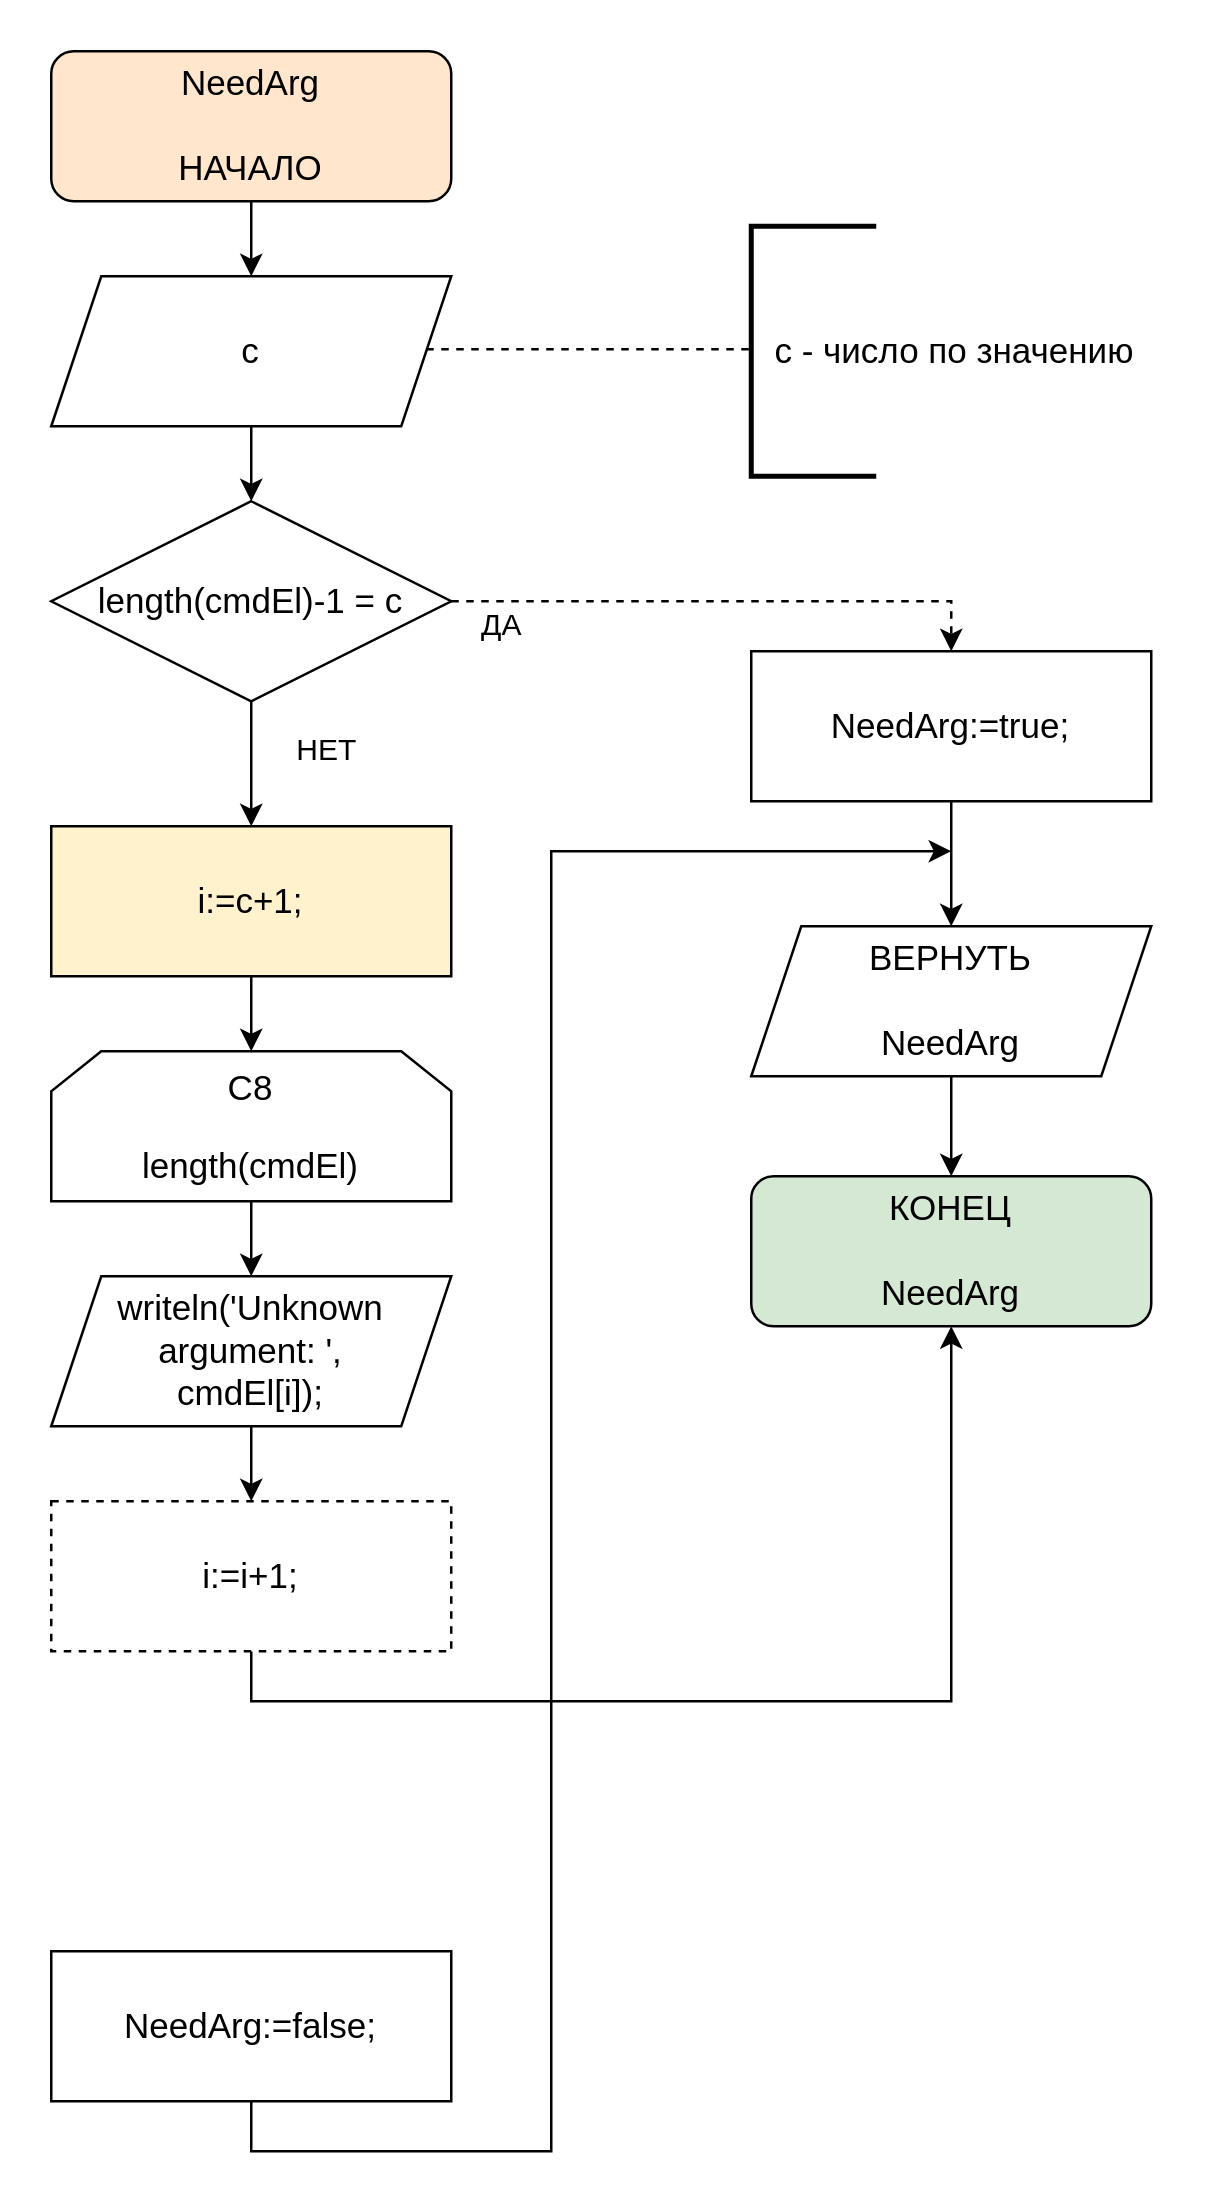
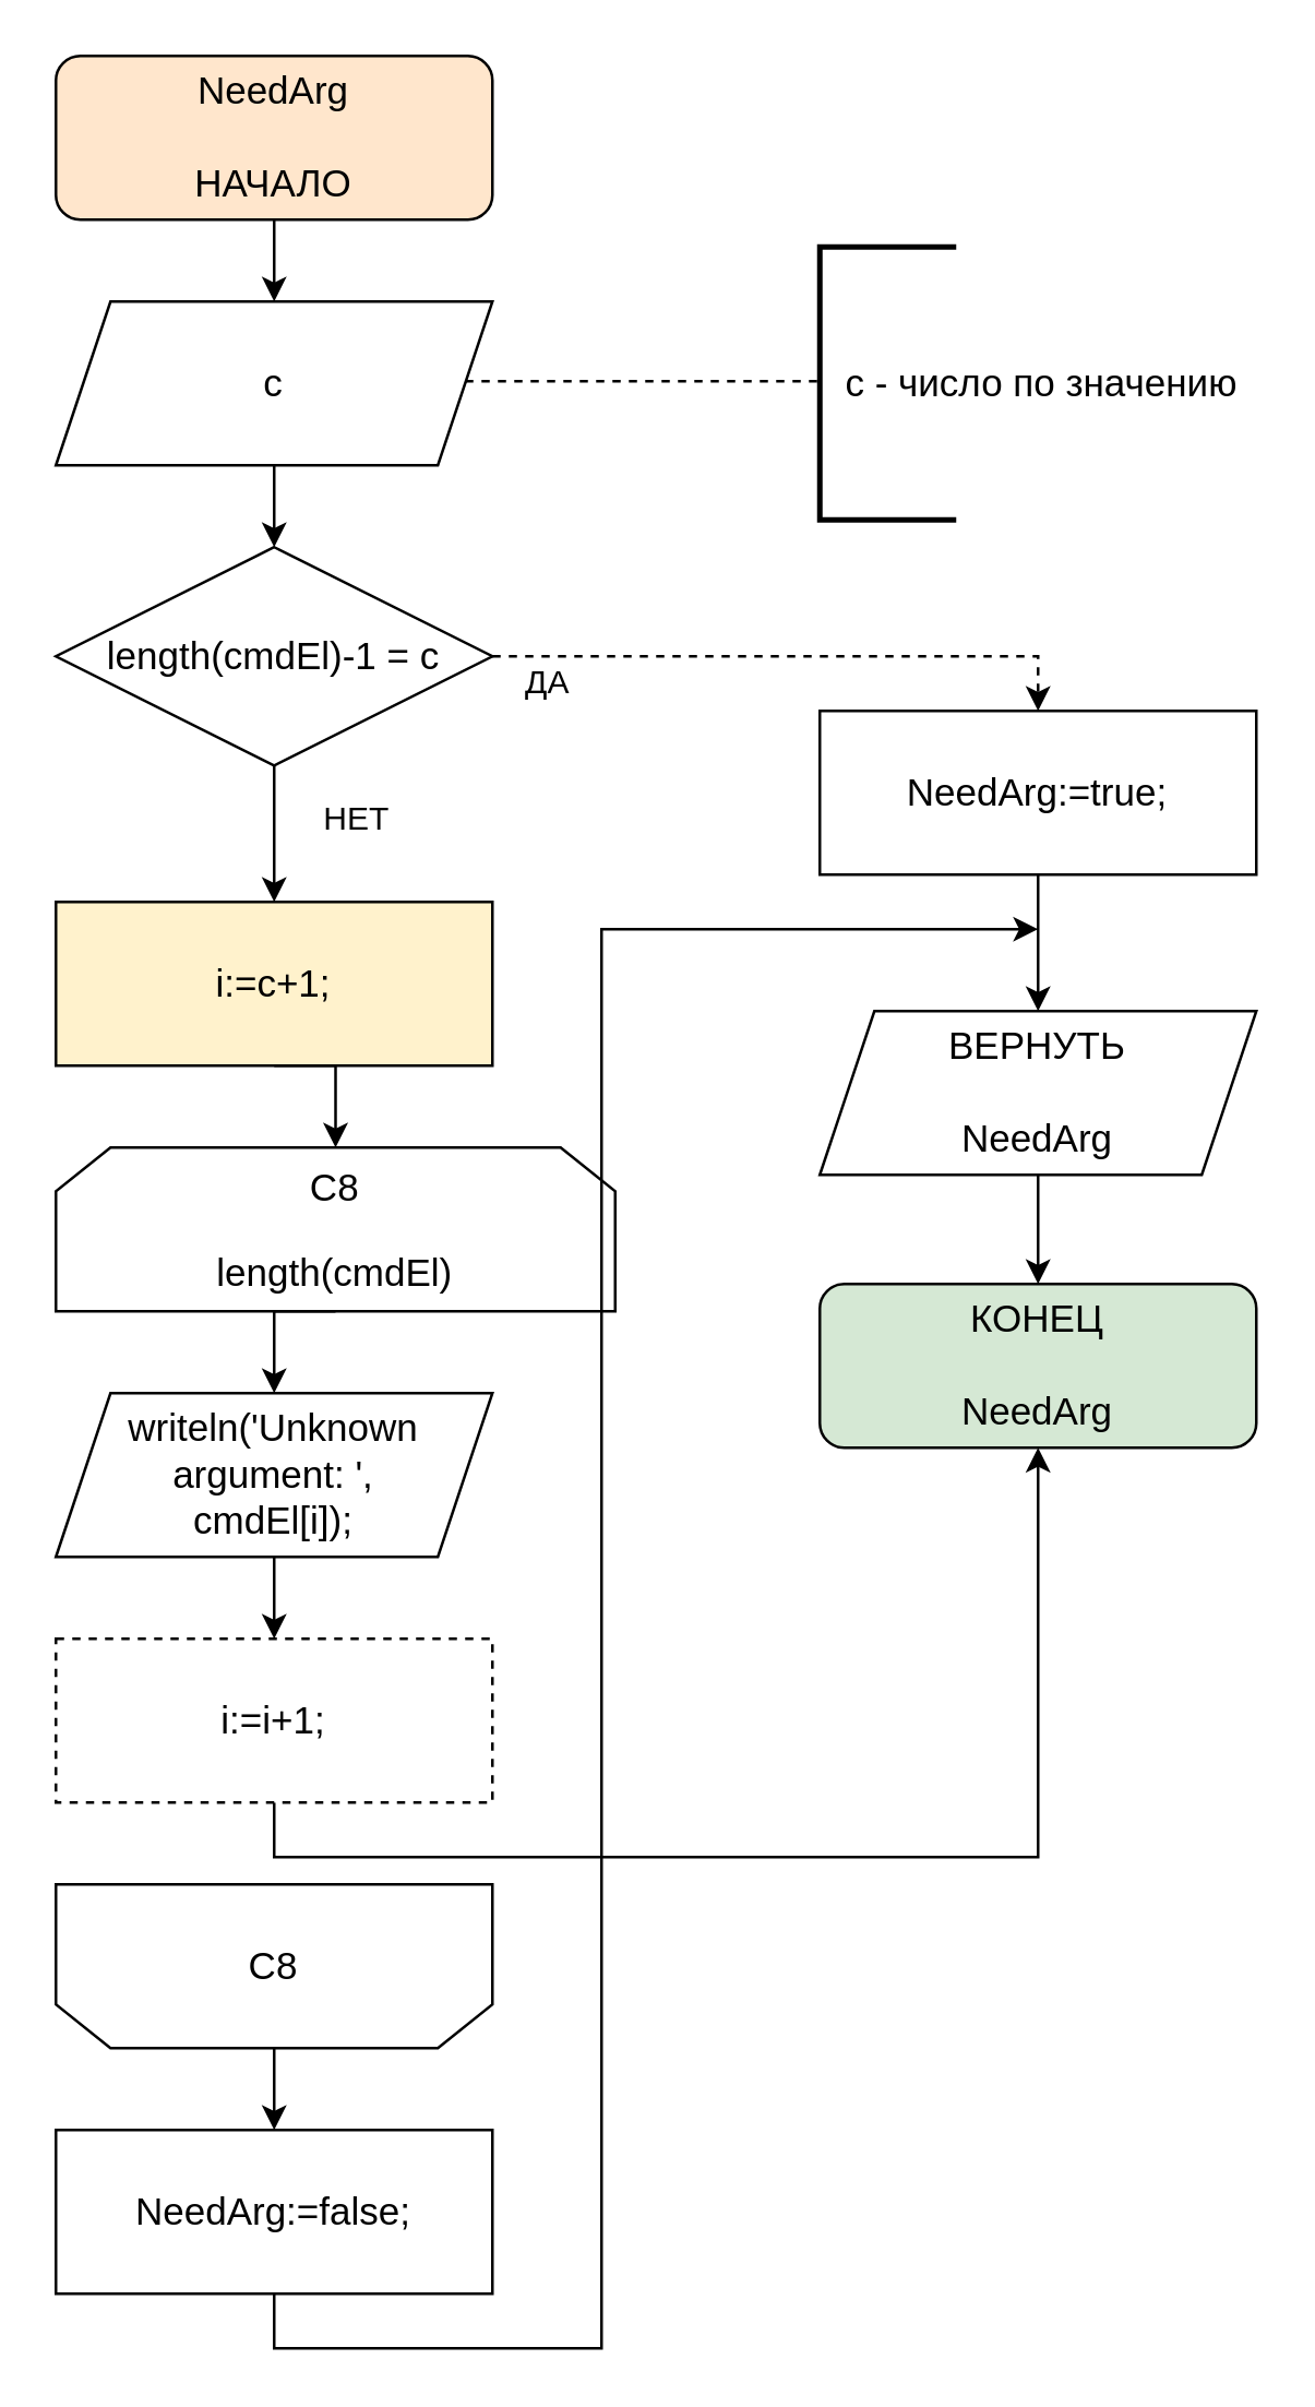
  <mxCell id="0" />
  <mxCell id="1" parent="0" />
  <mxCell id="2" style="edgeStyle=orthogonalEdgeStyle;rounded=0;orthogonalLoop=1;jettySize=auto;html=1;exitX=0.5;exitY=1;exitDx=0;exitDy=0;entryX=0.5;entryY=0;entryDx=0;entryDy=0;" edge="1" parent="1" source="3" target="5"><mxGeometry relative="1" as="geometry" /></mxCell>
  <mxCell id="3" value="&lt;font style=&quot;font-size: 14px&quot;&gt;NeedArg&lt;br&gt;&lt;br&gt;НАЧАЛО&lt;/font&gt;" style="rounded=1;whiteSpace=wrap;html=1;fillColor=#ffe6cc;" vertex="1" parent="1"><mxGeometry x="20" y="20" width="160" height="60" as="geometry" /></mxCell>
  <mxCell id="4" style="edgeStyle=orthogonalEdgeStyle;rounded=0;orthogonalLoop=1;jettySize=auto;html=1;exitX=0.5;exitY=1;exitDx=0;exitDy=0;entryX=0.5;entryY=0;entryDx=0;entryDy=0;" edge="1" parent="1" source="5" target="10"><mxGeometry relative="1" as="geometry" /></mxCell>
  <mxCell id="5" value="&lt;span style=&quot;font-size: 14px&quot;&gt;c&lt;/span&gt;" style="shape=parallelogram;perimeter=parallelogramPerimeter;whiteSpace=wrap;html=1;fixedSize=1;" vertex="1" parent="1"><mxGeometry x="20" y="110" width="160" height="60" as="geometry" /></mxCell>
  <mxCell id="6" value="&lt;span style=&quot;font-size: 14px&quot;&gt;&amp;nbsp; c - число по значению&amp;nbsp;&lt;/span&gt;" style="strokeWidth=2;html=1;shape=mxgraph.flowchart.annotation_1;align=left;pointerEvents=1;" vertex="1" parent="1"><mxGeometry x="300" y="90" width="50" height="100" as="geometry" /></mxCell>
  <mxCell id="7" value="" style="endArrow=none;dashed=1;html=1;rounded=0;edgeStyle=orthogonalEdgeStyle;" edge="1" parent="1"><mxGeometry width="50" height="50" relative="1" as="geometry"><mxPoint x="170" y="139.17" as="sourcePoint" /><mxPoint x="300" y="139.17" as="targetPoint" /></mxGeometry></mxCell>
  <mxCell id="8" style="edgeStyle=orthogonalEdgeStyle;rounded=0;orthogonalLoop=1;jettySize=auto;html=1;exitX=0.5;exitY=1;exitDx=0;exitDy=0;entryX=0.5;entryY=0;entryDx=0;entryDy=0;" edge="1" parent="1" source="10" target="12"><mxGeometry relative="1" as="geometry" /></mxCell>
  <mxCell id="9" style="edgeStyle=orthogonalEdgeStyle;rounded=0;orthogonalLoop=1;jettySize=auto;html=1;exitX=1;exitY=0.5;exitDx=0;exitDy=0;entryX=0.5;entryY=0;entryDx=0;entryDy=0;dashed=1;" edge="1" parent="1" source="10" target="25"><mxGeometry relative="1" as="geometry" /></mxCell>
  <mxCell id="10" value="&lt;span style=&quot;font-size: 14px&quot;&gt;length(cmdEl)-1 = c&lt;/span&gt;" style="rhombus;whiteSpace=wrap;html=1;" vertex="1" parent="1"><mxGeometry x="20" y="200" width="160" height="80" as="geometry" /></mxCell>
  <mxCell id="11" style="edgeStyle=orthogonalEdgeStyle;rounded=0;orthogonalLoop=1;jettySize=auto;html=1;exitX=0.5;exitY=1;exitDx=0;exitDy=0;entryX=0.5;entryY=0;entryDx=0;entryDy=0;" edge="1" parent="1" source="12" target="15"><mxGeometry relative="1" as="geometry" /></mxCell>
  <mxCell id="12" value="&lt;font style=&quot;font-size: 14px&quot;&gt;i:=c+1;&lt;br&gt;&lt;/font&gt;" style="rounded=0;whiteSpace=wrap;html=1;fillColor=#fff2cc;" vertex="1" parent="1"><mxGeometry x="20" y="330" width="160" height="60" as="geometry" /></mxCell>
  <mxCell id="13" value="НЕТ" style="text;html=1;align=center;verticalAlign=middle;resizable=0;points=[];autosize=1;strokeColor=none;" vertex="1" parent="1"><mxGeometry x="110" y="290" width="40" height="20" as="geometry" /></mxCell>
  <mxCell id="14" style="edgeStyle=orthogonalEdgeStyle;rounded=0;orthogonalLoop=1;jettySize=auto;html=1;exitX=0.5;exitY=1;exitDx=0;exitDy=0;entryX=0.5;entryY=0;entryDx=0;entryDy=0;" edge="1" parent="1" source="15"><mxGeometry relative="1" as="geometry"><mxPoint x="100" y="510" as="targetPoint" /></mxGeometry></mxCell>
- <mxCell id="15" value="&lt;font&gt;&lt;span style=&quot;font-size: 14px&quot;&gt;C8&lt;/span&gt;&lt;br&gt;&lt;br&gt;&lt;span style=&quot;font-size: 14px&quot;&gt;length(cmdEl)&lt;/span&gt;&lt;br&gt;&lt;/font&gt;" style="shape=loopLimit;whiteSpace=wrap;html=1;" vertex="1" parent="1"><mxGeometry x="20" y="420" width="160" height="60" as="geometry" /></mxCell>
+ <mxCell id="15" value="&lt;font&gt;&lt;span style=&quot;font-size: 14px&quot;&gt;C8&lt;/span&gt;&lt;br&gt;&lt;br&gt;&lt;span style=&quot;font-size: 14px&quot;&gt;length(cmdEl)&lt;/span&gt;&lt;br&gt;&lt;/font&gt;" style="shape=loopLimit;whiteSpace=wrap;html=1;" vertex="1" parent="1"><mxGeometry x="20" y="420" width="205" height="60" as="geometry" /></mxCell>
  <mxCell id="16" style="edgeStyle=orthogonalEdgeStyle;rounded=0;orthogonalLoop=1;jettySize=auto;html=1;exitX=0.5;exitY=1;exitDx=0;exitDy=0;entryX=0.5;entryY=0;entryDx=0;entryDy=0;" edge="1" parent="1" source="17" target="19"><mxGeometry relative="1" as="geometry" /></mxCell>
  <mxCell id="17" value="&lt;span style=&quot;font-size: 14px&quot;&gt;writeln('Unknown argument: ', &lt;br&gt;cmdEl[i]);&lt;/span&gt;" style="shape=parallelogram;perimeter=parallelogramPerimeter;whiteSpace=wrap;html=1;fixedSize=1;" vertex="1" parent="1"><mxGeometry x="20" y="510" width="160" height="60" as="geometry" /></mxCell>
  <mxCell id="18" style="edgeStyle=orthogonalEdgeStyle;rounded=0;orthogonalLoop=1;jettySize=auto;html=1;exitX=0.5;exitY=1;exitDx=0;exitDy=0;" edge="1" parent="1" source="19" target="29"><mxGeometry relative="1" as="geometry" /></mxCell>
  <mxCell id="19" value="&lt;font style=&quot;font-size: 14px&quot;&gt;i:=i+1;&lt;br&gt;&lt;/font&gt;" style="rounded=0;whiteSpace=wrap;html=1;dashed=1;" vertex="1" parent="1"><mxGeometry x="20" y="600" width="160" height="60" as="geometry" /></mxCell>
+ <mxCell id="20" style="edgeStyle=orthogonalEdgeStyle;rounded=0;orthogonalLoop=1;jettySize=auto;html=1;exitX=0.5;exitY=0;exitDx=0;exitDy=0;entryX=0.5;entryY=0;entryDx=0;entryDy=0;" edge="1" parent="1" source="21" target="23"><mxGeometry relative="1" as="geometry" /></mxCell>
+ <mxCell id="21" value="&lt;font&gt;&lt;span style=&quot;font-size: 14px&quot;&gt;C8&lt;/span&gt;&lt;br&gt;&lt;/font&gt;" style="shape=loopLimit;whiteSpace=wrap;html=1;direction=west;" vertex="1" parent="1"><mxGeometry x="20" y="690" width="160" height="60" as="geometry" /></mxCell>
  <mxCell id="22" style="edgeStyle=orthogonalEdgeStyle;rounded=0;orthogonalLoop=1;jettySize=auto;html=1;exitX=0.5;exitY=1;exitDx=0;exitDy=0;" edge="1" parent="1" source="23"><mxGeometry relative="1" as="geometry"><mxPoint x="380" y="340" as="targetPoint" /><Array as="points"><mxPoint x="100" y="860" /><mxPoint x="220" y="860" /><mxPoint x="220" y="340" /></Array></mxGeometry></mxCell>
  <mxCell id="23" value="&lt;font style=&quot;font-size: 14px&quot;&gt;NeedArg:=false;&lt;br&gt;&lt;/font&gt;" style="rounded=0;whiteSpace=wrap;html=1;" vertex="1" parent="1"><mxGeometry x="20" y="780" width="160" height="60" as="geometry" /></mxCell>
  <mxCell id="24" style="edgeStyle=orthogonalEdgeStyle;rounded=0;orthogonalLoop=1;jettySize=auto;html=1;exitX=0.5;exitY=1;exitDx=0;exitDy=0;entryX=0.5;entryY=0;entryDx=0;entryDy=0;" edge="1" parent="1" source="25" target="28"><mxGeometry relative="1" as="geometry" /></mxCell>
  <mxCell id="25" value="&lt;font style=&quot;font-size: 14px&quot;&gt;NeedArg:=true;&lt;br&gt;&lt;/font&gt;" style="rounded=0;whiteSpace=wrap;html=1;" vertex="1" parent="1"><mxGeometry x="300" y="260" width="160" height="60" as="geometry" /></mxCell>
  <mxCell id="26" value="ДА" style="text;html=1;align=center;verticalAlign=middle;resizable=0;points=[];autosize=1;strokeColor=none;" vertex="1" parent="1"><mxGeometry x="185" y="240" width="30" height="20" as="geometry" /></mxCell>
  <mxCell id="27" style="edgeStyle=orthogonalEdgeStyle;rounded=0;orthogonalLoop=1;jettySize=auto;html=1;exitX=0.5;exitY=1;exitDx=0;exitDy=0;entryX=0.5;entryY=0;entryDx=0;entryDy=0;" edge="1" parent="1" source="28" target="29"><mxGeometry relative="1" as="geometry" /></mxCell>
  <mxCell id="28" value="&lt;span style=&quot;font-size: 14px&quot;&gt;ВЕРНУТЬ&lt;br&gt;&lt;br&gt;NeedArg&lt;br&gt;&lt;/span&gt;" style="shape=parallelogram;perimeter=parallelogramPerimeter;whiteSpace=wrap;html=1;fixedSize=1;" vertex="1" parent="1"><mxGeometry x="300" y="370" width="160" height="60" as="geometry" /></mxCell>
  <mxCell id="29" value="&lt;font style=&quot;font-size: 14px&quot;&gt;КОНЕЦ&lt;br&gt;&lt;br&gt;NeedArg&lt;br&gt;&lt;/font&gt;" style="rounded=1;whiteSpace=wrap;html=1;fillColor=#d5e8d4;" vertex="1" parent="1"><mxGeometry x="300" y="470" width="160" height="60" as="geometry" /></mxCell>
